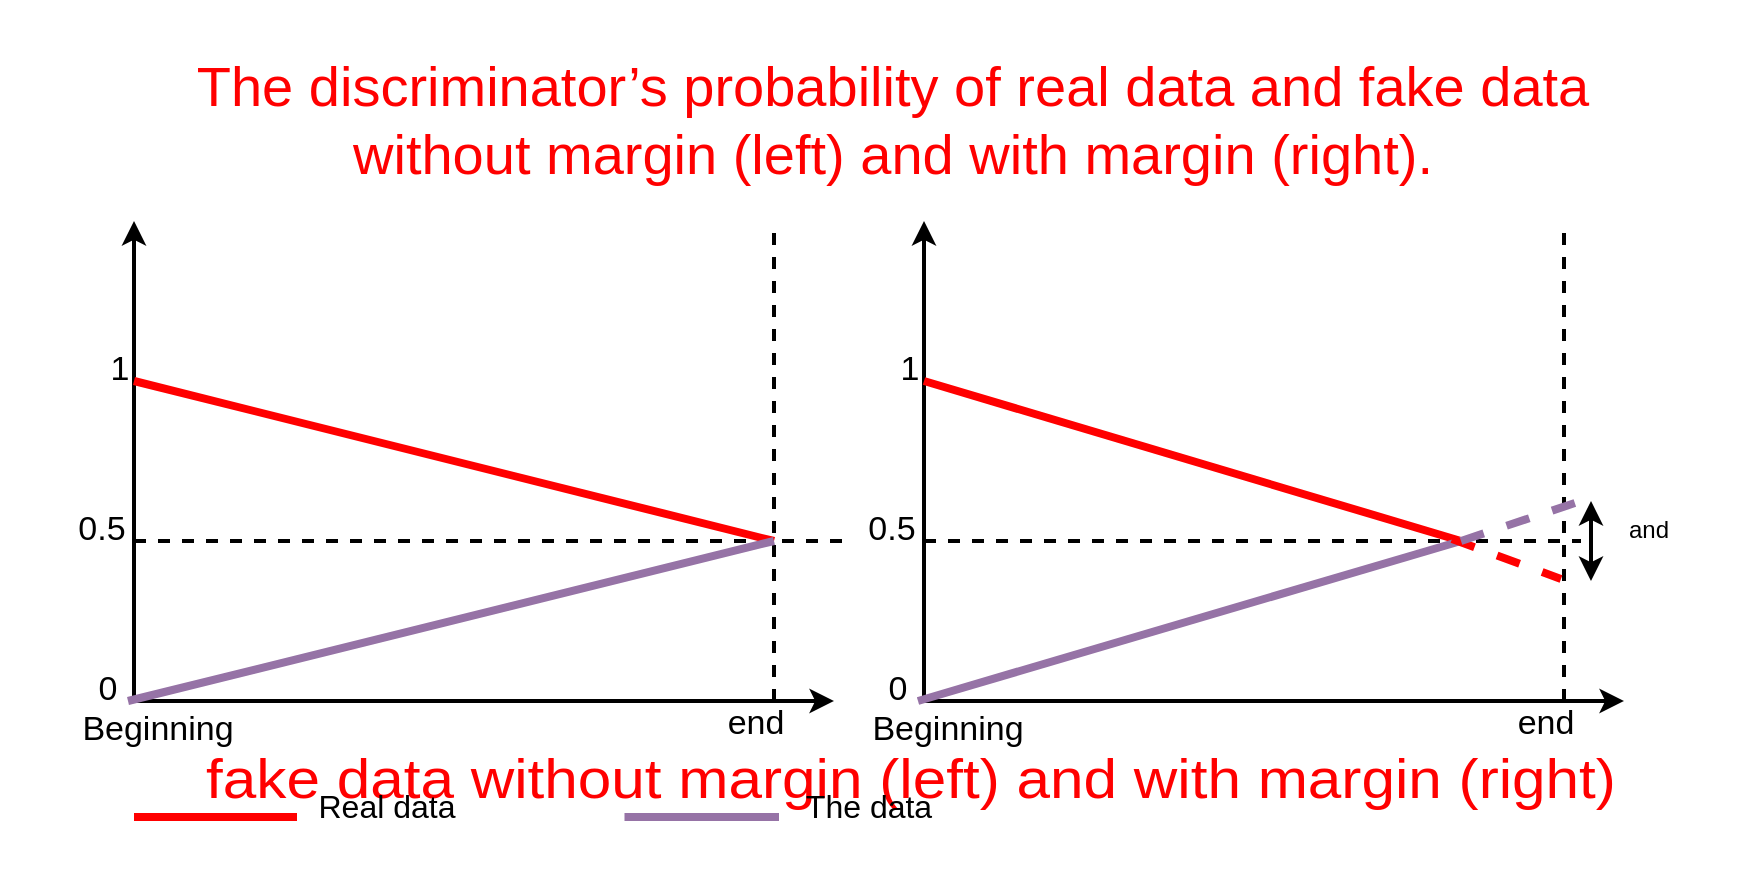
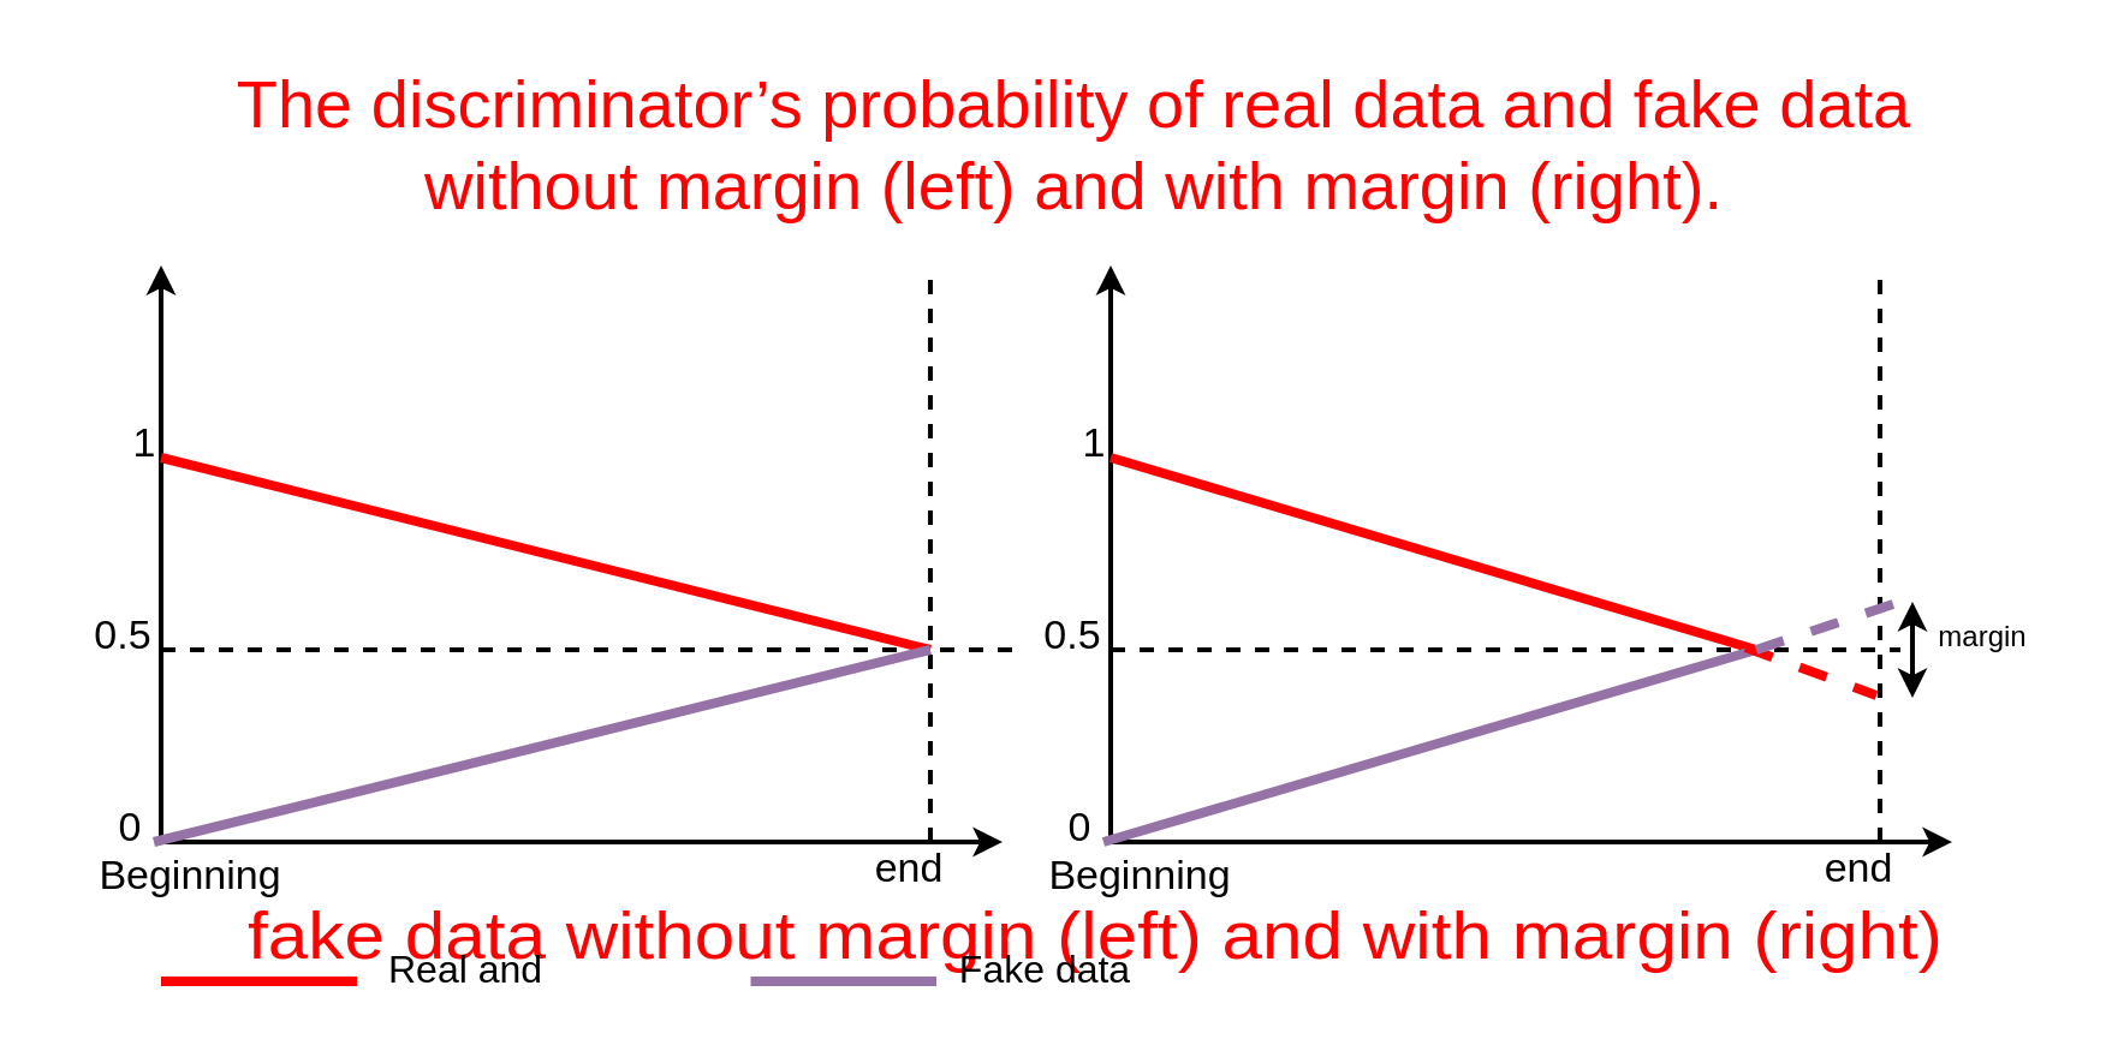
  <mxCell id="0" />
  <mxCell id="1" parent="0" />
  <mxCell id="2" value="" style="endArrow=classic;html=1;rounded=0;strokeWidth=2;" edge="1" parent="1"><mxGeometry width="50" height="50" relative="1" as="geometry"><mxPoint x="66.5" y="350" as="sourcePoint" /><mxPoint x="66.5" y="110" as="targetPoint" /></mxGeometry></mxCell>
  <mxCell id="3" value="" style="endArrow=classic;html=1;rounded=0;strokeWidth=2;" edge="1" parent="1"><mxGeometry width="50" height="50" relative="1" as="geometry"><mxPoint x="66.5" y="350" as="sourcePoint" /><mxPoint x="416.5" y="350" as="targetPoint" /></mxGeometry></mxCell>
  <mxCell id="4" value="" style="endArrow=none;dashed=1;html=1;rounded=0;strokeWidth=2;" edge="1" parent="1"><mxGeometry width="50" height="50" relative="1" as="geometry"><mxPoint x="66.5" y="270" as="sourcePoint" /><mxPoint x="426.5" y="270" as="targetPoint" /></mxGeometry></mxCell>
  <mxCell id="5" value="" style="endArrow=none;dashed=1;html=1;rounded=0;strokeWidth=2;" edge="1" parent="1"><mxGeometry width="50" height="50" relative="1" as="geometry"><mxPoint x="386.5" y="350" as="sourcePoint" /><mxPoint x="386.5" y="110" as="targetPoint" /></mxGeometry></mxCell>
  <mxCell id="6" value="" style="endArrow=none;html=1;rounded=0;fillColor=#f8cecc;strokeColor=#FF0000;strokeWidth=4;" edge="1" parent="1"><mxGeometry width="50" height="50" relative="1" as="geometry"><mxPoint x="66.5" y="190" as="sourcePoint" /><mxPoint x="386.5" y="270" as="targetPoint" /></mxGeometry></mxCell>
  <mxCell id="7" value="&lt;font style=&quot;font-size: 17px;&quot;&gt;1&lt;/font&gt;" style="text;html=1;strokeColor=none;fillColor=none;align=center;verticalAlign=middle;whiteSpace=wrap;rounded=0;strokeWidth=5;" vertex="1" parent="1"><mxGeometry x="29.5" y="170" width="60" height="30" as="geometry" /></mxCell>
  <mxCell id="8" value="&lt;font style=&quot;font-size: 17px;&quot;&gt;0.5&lt;/font&gt;" style="text;html=1;strokeColor=none;fillColor=none;align=center;verticalAlign=middle;whiteSpace=wrap;rounded=0;strokeWidth=5;" vertex="1" parent="1"><mxGeometry x="20.5" y="250" width="60" height="30" as="geometry" /></mxCell>
  <mxCell id="9" value="&lt;font style=&quot;font-size: 17px;&quot;&gt;0&lt;/font&gt;" style="text;html=1;strokeColor=none;fillColor=none;align=center;verticalAlign=middle;whiteSpace=wrap;rounded=0;strokeWidth=5;" vertex="1" parent="1"><mxGeometry x="23.5" y="330" width="60" height="30" as="geometry" /></mxCell>
  <mxCell id="10" value="&lt;font style=&quot;font-size: 17px;&quot;&gt;Beginning&lt;/font&gt;" style="text;html=1;strokeColor=none;fillColor=none;align=center;verticalAlign=middle;whiteSpace=wrap;rounded=0;strokeWidth=5;" vertex="1" parent="1"><mxGeometry x="48.5" y="350" width="60" height="30" as="geometry" /></mxCell>
  <mxCell id="11" value="&lt;font style=&quot;font-size: 17px;&quot;&gt;end&lt;/font&gt;" style="text;html=1;strokeColor=none;fillColor=none;align=center;verticalAlign=middle;whiteSpace=wrap;rounded=0;strokeWidth=5;" vertex="1" parent="1"><mxGeometry x="348" y="347" width="60" height="30" as="geometry" /></mxCell>
  <mxCell id="12" value="" style="endArrow=none;html=1;rounded=0;exitX=0.25;exitY=0;exitDx=0;exitDy=0;fillColor=#e1d5e7;strokeColor=#9673a6;strokeWidth=4;" edge="1" parent="1" source="10"><mxGeometry width="50" height="50" relative="1" as="geometry"><mxPoint x="76.5" y="200" as="sourcePoint" /><mxPoint x="386.5" y="270" as="targetPoint" /></mxGeometry></mxCell>
  <mxCell id="13" value="" style="endArrow=classic;html=1;rounded=0;strokeWidth=2;" edge="1" parent="1"><mxGeometry width="50" height="50" relative="1" as="geometry"><mxPoint x="461.5" y="350" as="sourcePoint" /><mxPoint x="461.5" y="110" as="targetPoint" /></mxGeometry></mxCell>
  <mxCell id="14" value="" style="endArrow=classic;html=1;rounded=0;strokeWidth=2;" edge="1" parent="1"><mxGeometry width="50" height="50" relative="1" as="geometry"><mxPoint x="461.5" y="350" as="sourcePoint" /><mxPoint x="811.5" y="350" as="targetPoint" /></mxGeometry></mxCell>
  <mxCell id="15" value="" style="endArrow=none;dashed=1;html=1;rounded=0;strokeWidth=2;" edge="1" parent="1"><mxGeometry width="50" height="50" relative="1" as="geometry"><mxPoint x="461.5" y="270" as="sourcePoint" /><mxPoint x="790" y="270" as="targetPoint" /></mxGeometry></mxCell>
  <mxCell id="16" value="" style="endArrow=none;dashed=1;html=1;rounded=0;strokeWidth=2;" edge="1" parent="1"><mxGeometry width="50" height="50" relative="1" as="geometry"><mxPoint x="781.5" y="350" as="sourcePoint" /><mxPoint x="781.5" y="110" as="targetPoint" /></mxGeometry></mxCell>
  <mxCell id="17" value="" style="endArrow=none;html=1;rounded=0;fillColor=#f8cecc;strokeColor=#FF0000;strokeWidth=4;" edge="1" parent="1"><mxGeometry width="50" height="50" relative="1" as="geometry"><mxPoint x="461.5" y="190" as="sourcePoint" /><mxPoint x="730" y="270" as="targetPoint" /></mxGeometry></mxCell>
  <mxCell id="18" value="&lt;font style=&quot;font-size: 17px;&quot;&gt;1&lt;/font&gt;" style="text;html=1;strokeColor=none;fillColor=none;align=center;verticalAlign=middle;whiteSpace=wrap;rounded=0;strokeWidth=5;" vertex="1" parent="1"><mxGeometry x="424.5" y="170" width="60" height="30" as="geometry" /></mxCell>
  <mxCell id="19" value="&lt;font style=&quot;font-size: 17px;&quot;&gt;0.5&lt;/font&gt;" style="text;html=1;strokeColor=none;fillColor=none;align=center;verticalAlign=middle;whiteSpace=wrap;rounded=0;strokeWidth=5;" vertex="1" parent="1"><mxGeometry x="415.5" y="250" width="60" height="30" as="geometry" /></mxCell>
  <mxCell id="20" value="&lt;font style=&quot;font-size: 17px;&quot;&gt;0&lt;/font&gt;" style="text;html=1;strokeColor=none;fillColor=none;align=center;verticalAlign=middle;whiteSpace=wrap;rounded=0;strokeWidth=5;" vertex="1" parent="1"><mxGeometry x="418.5" y="330" width="60" height="30" as="geometry" /></mxCell>
  <mxCell id="21" value="&lt;font style=&quot;font-size: 17px;&quot;&gt;Beginning&lt;/font&gt;" style="text;html=1;strokeColor=none;fillColor=none;align=center;verticalAlign=middle;whiteSpace=wrap;rounded=0;strokeWidth=5;" vertex="1" parent="1"><mxGeometry x="443.5" y="350" width="60" height="30" as="geometry" /></mxCell>
  <mxCell id="22" value="&lt;font style=&quot;font-size: 17px;&quot;&gt;end&lt;/font&gt;" style="text;html=1;strokeColor=none;fillColor=none;align=center;verticalAlign=middle;whiteSpace=wrap;rounded=0;strokeWidth=5;" vertex="1" parent="1"><mxGeometry x="743" y="347" width="60" height="30" as="geometry" /></mxCell>
  <mxCell id="23" value="" style="endArrow=none;html=1;rounded=0;exitX=0.25;exitY=0;exitDx=0;exitDy=0;fillColor=#e1d5e7;strokeColor=#9673a6;strokeWidth=4;" edge="1" parent="1" source="21"><mxGeometry width="50" height="50" relative="1" as="geometry"><mxPoint x="471.5" y="200" as="sourcePoint" /><mxPoint x="730" y="270" as="targetPoint" /></mxGeometry></mxCell>
  <mxCell id="24" value="" style="endArrow=none;html=1;rounded=0;fillColor=#f8cecc;strokeColor=#FF0000;strokeWidth=4;dashed=1;" edge="1" parent="1"><mxGeometry width="50" height="50" relative="1" as="geometry"><mxPoint x="725.5" y="269" as="sourcePoint" /><mxPoint x="780" y="289" as="targetPoint" /></mxGeometry></mxCell>
  <mxCell id="25" value="" style="endArrow=none;html=1;rounded=0;exitX=0.25;exitY=0;exitDx=0;exitDy=0;fillColor=#e1d5e7;strokeColor=#9673a6;strokeWidth=4;dashed=1;" edge="1" parent="1"><mxGeometry width="50" height="50" relative="1" as="geometry"><mxPoint x="730" y="270" as="sourcePoint" /><mxPoint x="790" y="250" as="targetPoint" /></mxGeometry></mxCell>
- <mxCell id="26" value="and" style="text;html=1;align=center;verticalAlign=middle;resizable=0;points=[];autosize=1;strokeColor=none;fillColor=none;" vertex="1" parent="1"><mxGeometry x="794" y="250" width="60" height="30" as="geometry" /></mxCell>
+ <mxCell id="26" value="margin" style="text;html=1;align=center;verticalAlign=middle;resizable=0;points=[];autosize=1;strokeColor=none;fillColor=none;" vertex="1" parent="1"><mxGeometry x="794" y="250" width="60" height="30" as="geometry" /></mxCell>
  <mxCell id="27" value="" style="endArrow=classic;startArrow=classic;html=1;rounded=0;strokeWidth=2;" edge="1" parent="1"><mxGeometry width="50" height="50" relative="1" as="geometry"><mxPoint x="795" y="290" as="sourcePoint" /><mxPoint x="795" y="250" as="targetPoint" /></mxGeometry></mxCell>
  <mxCell id="28" value="&lt;font style=&quot;font-size: 28px;&quot; color=&quot;#ff0000&quot;&gt;The discriminator’s probability of real data and&amp;nbsp;fake data &lt;br&gt;without margin (left) and with margin (right).&lt;br style=&quot;text-align: start; box-sizing: border-box; cursor: text; position: absolute; transform-origin: 0px 0px; font-family: Lato, sans-serif;&quot; role=&quot;presentation&quot;&gt;&lt;/font&gt;&lt;span style=&quot;text-align: start; box-sizing: border-box; cursor: text; position: absolute; transform-origin: 0px 0px; left: 103.113px; top: 373.397px; font-family: sans-serif; transform: scaleX(1.076); font-size: 28px;&quot; dir=&quot;ltr&quot; role=&quot;presentation&quot;&gt;&lt;font style=&quot;font-size: 28px;&quot; color=&quot;#ff0000&quot;&gt;fake data without margin (left) and with margin (right)&lt;/font&gt;&lt;/span&gt;" style="text;html=1;align=center;verticalAlign=middle;resizable=0;points=[];autosize=1;strokeColor=none;fillColor=none;" vertex="1" parent="1"><mxGeometry x="85.5" y="20" width="720" height="80" as="geometry" /></mxCell>
  <mxCell id="29" value="" style="endArrow=none;html=1;rounded=0;exitX=0.25;exitY=0;exitDx=0;exitDy=0;fillColor=#e1d5e7;strokeColor=#9673a6;strokeWidth=4;" edge="1" parent="1"><mxGeometry width="50" height="50" relative="1" as="geometry"><mxPoint x="311.75" y="408" as="sourcePoint" /><mxPoint x="389" y="408" as="targetPoint" /></mxGeometry></mxCell>
  <mxCell id="30" value="" style="endArrow=none;html=1;rounded=0;fillColor=#f8cecc;strokeColor=#FF0000;strokeWidth=4;" edge="1" parent="1"><mxGeometry width="50" height="50" relative="1" as="geometry"><mxPoint x="66.5" y="408" as="sourcePoint" /><mxPoint x="148" y="408" as="targetPoint" /></mxGeometry></mxCell>
- <mxCell id="31" value="&lt;font style=&quot;font-size: 16px;&quot;&gt;Real data&lt;/font&gt;" style="text;html=1;align=center;verticalAlign=middle;resizable=0;points=[];autosize=1;strokeColor=none;fillColor=none;" vertex="1" parent="1"><mxGeometry x="148" y="388" width="90" height="30" as="geometry" /></mxCell>
- <mxCell id="32" value="&lt;font style=&quot;font-size: 16px;&quot;&gt;The data&lt;/font&gt;" style="text;html=1;align=center;verticalAlign=middle;resizable=0;points=[];autosize=1;strokeColor=none;fillColor=none;" vertex="1" parent="1"><mxGeometry x="388.5" y="388" width="90" height="30" as="geometry" /></mxCell>
+ <mxCell id="31" value="&lt;font style=&quot;font-size: 16px;&quot;&gt;Real and&lt;/font&gt;" style="text;html=1;align=center;verticalAlign=middle;resizable=0;points=[];autosize=1;strokeColor=none;fillColor=none;" vertex="1" parent="1"><mxGeometry x="148" y="388" width="90" height="30" as="geometry" /></mxCell>
+ <mxCell id="32" value="&lt;font style=&quot;font-size: 16px;&quot;&gt;Fake data&lt;/font&gt;" style="text;html=1;align=center;verticalAlign=middle;resizable=0;points=[];autosize=1;strokeColor=none;fillColor=none;" vertex="1" parent="1"><mxGeometry x="388.5" y="388" width="90" height="30" as="geometry" /></mxCell>
